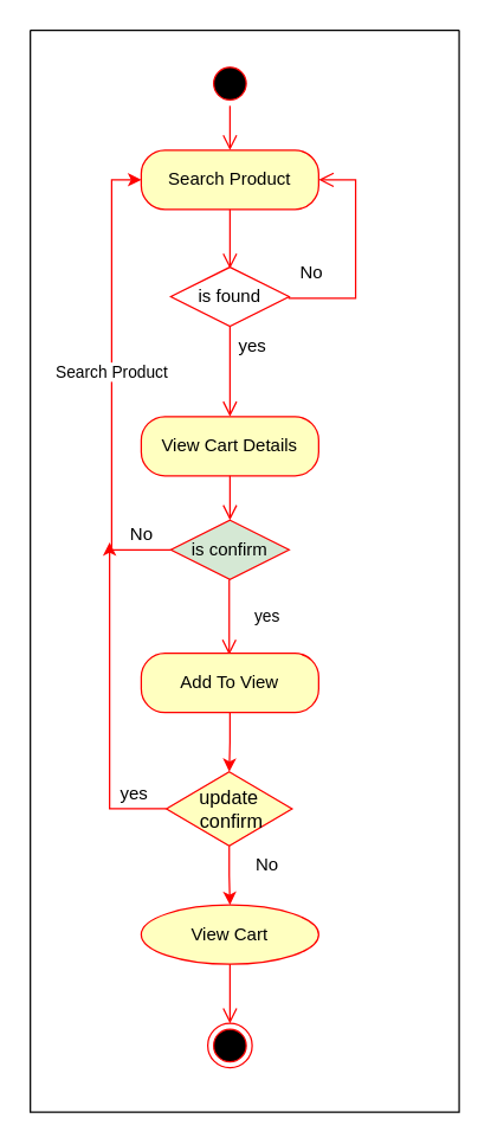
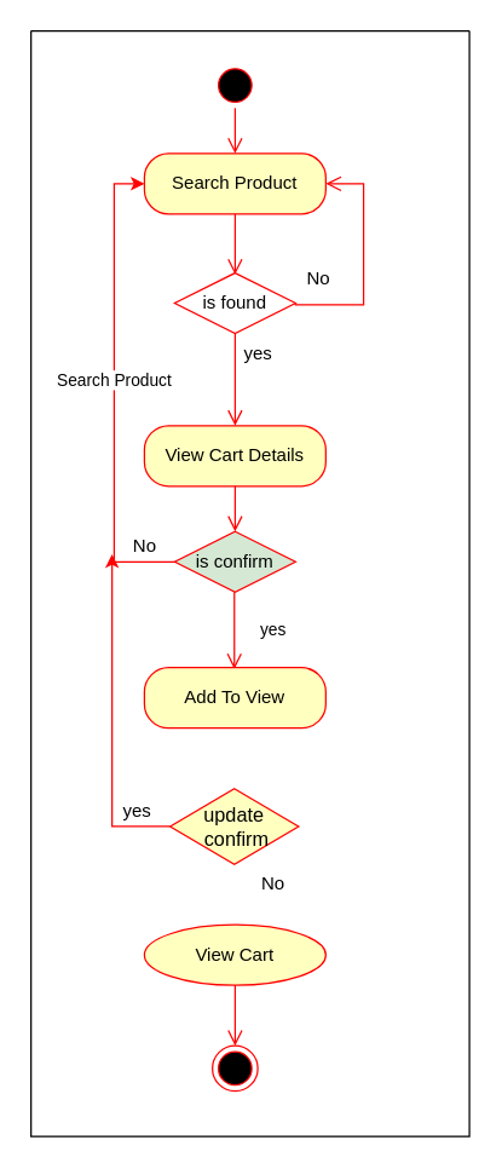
  <mxCell id="0" />
  <mxCell id="1" parent="0" />
  <mxCell id="2" value="" style="ellipse;html=1;shape=startState;fillColor=#000000;strokeColor=#ff0000;" parent="1" vertex="1"><mxGeometry x="140" y="41" width="30" height="30" as="geometry" /></mxCell>
  <mxCell id="3" value="" style="edgeStyle=orthogonalEdgeStyle;html=1;verticalAlign=bottom;endArrow=open;endSize=8;strokeColor=#FF0000;rounded=0;" parent="1" edge="1"><mxGeometry relative="1" as="geometry"><mxPoint x="155" y="101" as="targetPoint" /><mxPoint x="155" y="71" as="sourcePoint" /></mxGeometry></mxCell>
  <mxCell id="4" value="Search Product" style="rounded=1;whiteSpace=wrap;html=1;arcSize=40;fontColor=#000000;fillColor=#ffffc0;strokeColor=#ff0000;" parent="1" vertex="1"><mxGeometry x="95" y="101" width="120" height="40" as="geometry" /></mxCell>
  <mxCell id="5" value="" style="edgeStyle=orthogonalEdgeStyle;html=1;verticalAlign=bottom;endArrow=open;endSize=8;strokeColor=#FF0000;rounded=0;" parent="1" source="4" edge="1"><mxGeometry relative="1" as="geometry"><mxPoint x="155" y="181" as="targetPoint" /></mxGeometry></mxCell>
  <mxCell id="6" value="is found" style="rhombus;whiteSpace=wrap;html=1;fontColor=#000000;fillColor=#ffffff;strokeColor=#ff0000;" parent="1" vertex="1"><mxGeometry x="115" y="180" width="80" height="40" as="geometry" /></mxCell>
  <mxCell id="7" value="" style="edgeStyle=orthogonalEdgeStyle;html=1;align=left;verticalAlign=bottom;endArrow=open;endSize=8;strokeColor=#FF0000;rounded=0;entryX=1;entryY=0.5;entryDx=0;entryDy=0;" parent="1" target="4" edge="1"><mxGeometry x="-1" relative="1" as="geometry"><mxPoint x="295" y="220" as="targetPoint" /><mxPoint x="195" y="200" as="sourcePoint" /><Array as="points"><mxPoint x="195" y="201" /><mxPoint x="240" y="201" /><mxPoint x="240" y="121" /></Array></mxGeometry></mxCell>
  <mxCell id="8" value="" style="edgeStyle=orthogonalEdgeStyle;html=1;align=left;verticalAlign=top;endArrow=open;endSize=8;strokeColor=#FF0000;rounded=0;" parent="1" source="6" edge="1"><mxGeometry x="-1" relative="1" as="geometry"><mxPoint x="155" y="281" as="targetPoint" /></mxGeometry></mxCell>
  <mxCell id="9" value="View Cart Details" style="rounded=1;whiteSpace=wrap;html=1;arcSize=40;fontColor=#000000;fillColor=#ffffc0;strokeColor=#ff0000;" parent="1" vertex="1"><mxGeometry x="95" y="281" width="120" height="40" as="geometry" /></mxCell>
  <mxCell id="10" value="" style="edgeStyle=orthogonalEdgeStyle;html=1;verticalAlign=bottom;endArrow=open;endSize=8;strokeColor=#FF0000;rounded=0;" parent="1" source="9" edge="1"><mxGeometry relative="1" as="geometry"><mxPoint x="155" y="351" as="targetPoint" /></mxGeometry></mxCell>
  <mxCell id="11" style="edgeStyle=orthogonalEdgeStyle;rounded=0;orthogonalLoop=1;jettySize=auto;html=1;entryX=0;entryY=0.5;entryDx=0;entryDy=0;exitX=0;exitY=0.5;exitDx=0;exitDy=0;strokeColor=#FF0000;" parent="1" source="13" target="4" edge="1"><mxGeometry relative="1" as="geometry" /></mxCell>
  <mxCell id="12" value="Search Product" style="edgeLabel;html=1;align=center;verticalAlign=middle;resizable=0;points=[];" parent="11" vertex="1" connectable="0"><mxGeometry x="0.041" y="1" relative="1" as="geometry"><mxPoint as="offset" /></mxGeometry></mxCell>
  <mxCell id="13" value="is confirm" style="rhombus;whiteSpace=wrap;html=1;fontColor=#000000;fillColor=#d5e8d4;strokeColor=#ff0000;" parent="1" vertex="1"><mxGeometry x="115" y="351" width="80" height="40" as="geometry" /></mxCell>
  <mxCell id="14" value="yes" style="edgeStyle=orthogonalEdgeStyle;html=1;align=left;verticalAlign=top;endArrow=open;endSize=8;strokeColor=#FF0000;rounded=0;" parent="1" edge="1"><mxGeometry x="-0.529" y="15" relative="1" as="geometry"><mxPoint x="154.5" y="442" as="targetPoint" /><mxPoint x="154.5" y="391" as="sourcePoint" /><mxPoint as="offset" /></mxGeometry></mxCell>
- <mxCell id="15" value="" style="edgeStyle=orthogonalEdgeStyle;rounded=0;orthogonalLoop=1;jettySize=auto;html=1;strokeColor=#FF0000;" parent="1" source="16" target="20" edge="1"><mxGeometry relative="1" as="geometry" /></mxCell>
  <mxCell id="16" value="Add To View" style="rounded=1;whiteSpace=wrap;html=1;arcSize=40;fontColor=#000000;fillColor=#ffffc0;strokeColor=#ff0000;" parent="1" vertex="1"><mxGeometry x="95" y="441" width="120" height="40" as="geometry" /></mxCell>
  <mxCell id="17" value="No" style="text;html=1;align=center;verticalAlign=middle;resizable=0;points=[];autosize=1;strokeColor=none;fillColor=none;" parent="1" vertex="1"><mxGeometry x="75" y="346" width="40" height="30" as="geometry" /></mxCell>
  <mxCell id="18" style="edgeStyle=orthogonalEdgeStyle;rounded=0;orthogonalLoop=1;jettySize=auto;html=1;exitX=0;exitY=0.5;exitDx=0;exitDy=0;entryX=-0.035;entryY=0.667;entryDx=0;entryDy=0;entryPerimeter=0;strokeColor=#FF0000;" parent="1" source="20" target="17" edge="1"><mxGeometry relative="1" as="geometry" /></mxCell>
- <mxCell id="19" value="" style="edgeStyle=orthogonalEdgeStyle;rounded=0;orthogonalLoop=1;jettySize=auto;html=1;strokeColor=#FF0000;" parent="1" source="20" target="24" edge="1"><mxGeometry relative="1" as="geometry" /></mxCell>
  <mxCell id="20" value="&lt;font style=&quot;font-size: 13px;&quot;&gt;update&lt;br&gt;&amp;nbsp;confirm&lt;/font&gt;" style="rhombus;whiteSpace=wrap;html=1;fontColor=#000000;fillColor=#ffffc0;strokeColor=#ff0000;" parent="1" vertex="1"><mxGeometry x="112" y="521" width="85" height="50" as="geometry" /></mxCell>
  <mxCell id="21" value="yes" style="text;html=1;align=center;verticalAlign=middle;resizable=0;points=[];autosize=1;strokeColor=none;fillColor=none;" parent="1" vertex="1"><mxGeometry x="70" y="521" width="40" height="30" as="geometry" /></mxCell>
  <mxCell id="22" value="" style="swimlane;startSize=0;" parent="1" vertex="1"><mxGeometry x="20" y="20" width="290" height="731" as="geometry" /></mxCell>
  <mxCell id="23" value="" style="ellipse;html=1;shape=endState;fillColor=#000000;strokeColor=#ff0000;" parent="22" vertex="1"><mxGeometry x="120" y="671" width="30" height="30" as="geometry" /></mxCell>
  <mxCell id="24" value="View Cart" style="ellipse;whiteSpace=wrap;html=1;arcSize=40;fontColor=#000000;fillColor=#ffffc0;strokeColor=#ff0000;" parent="22" vertex="1"><mxGeometry x="75" y="591" width="120" height="40" as="geometry" /></mxCell>
  <mxCell id="25" value="" style="edgeStyle=orthogonalEdgeStyle;html=1;verticalAlign=bottom;endArrow=open;endSize=8;strokeColor=#FF0000;rounded=0;" parent="22" source="24" edge="1"><mxGeometry relative="1" as="geometry"><mxPoint x="135" y="671" as="targetPoint" /></mxGeometry></mxCell>
  <mxCell id="26" value="No" style="text;html=1;align=center;verticalAlign=middle;resizable=0;points=[];autosize=1;strokeColor=none;fillColor=none;" parent="1" vertex="1"><mxGeometry x="160" y="569" width="40" height="30" as="geometry" /></mxCell>
  <mxCell id="27" value="No" style="text;html=1;align=center;verticalAlign=middle;resizable=0;points=[];autosize=1;strokeColor=none;fillColor=none;" vertex="1" parent="1"><mxGeometry x="190" y="169" width="40" height="30" as="geometry" /></mxCell>
  <mxCell id="28" value="yes" style="text;html=1;align=center;verticalAlign=middle;resizable=0;points=[];autosize=1;strokeColor=none;fillColor=none;" vertex="1" parent="1"><mxGeometry x="150" y="219" width="40" height="30" as="geometry" /></mxCell>
